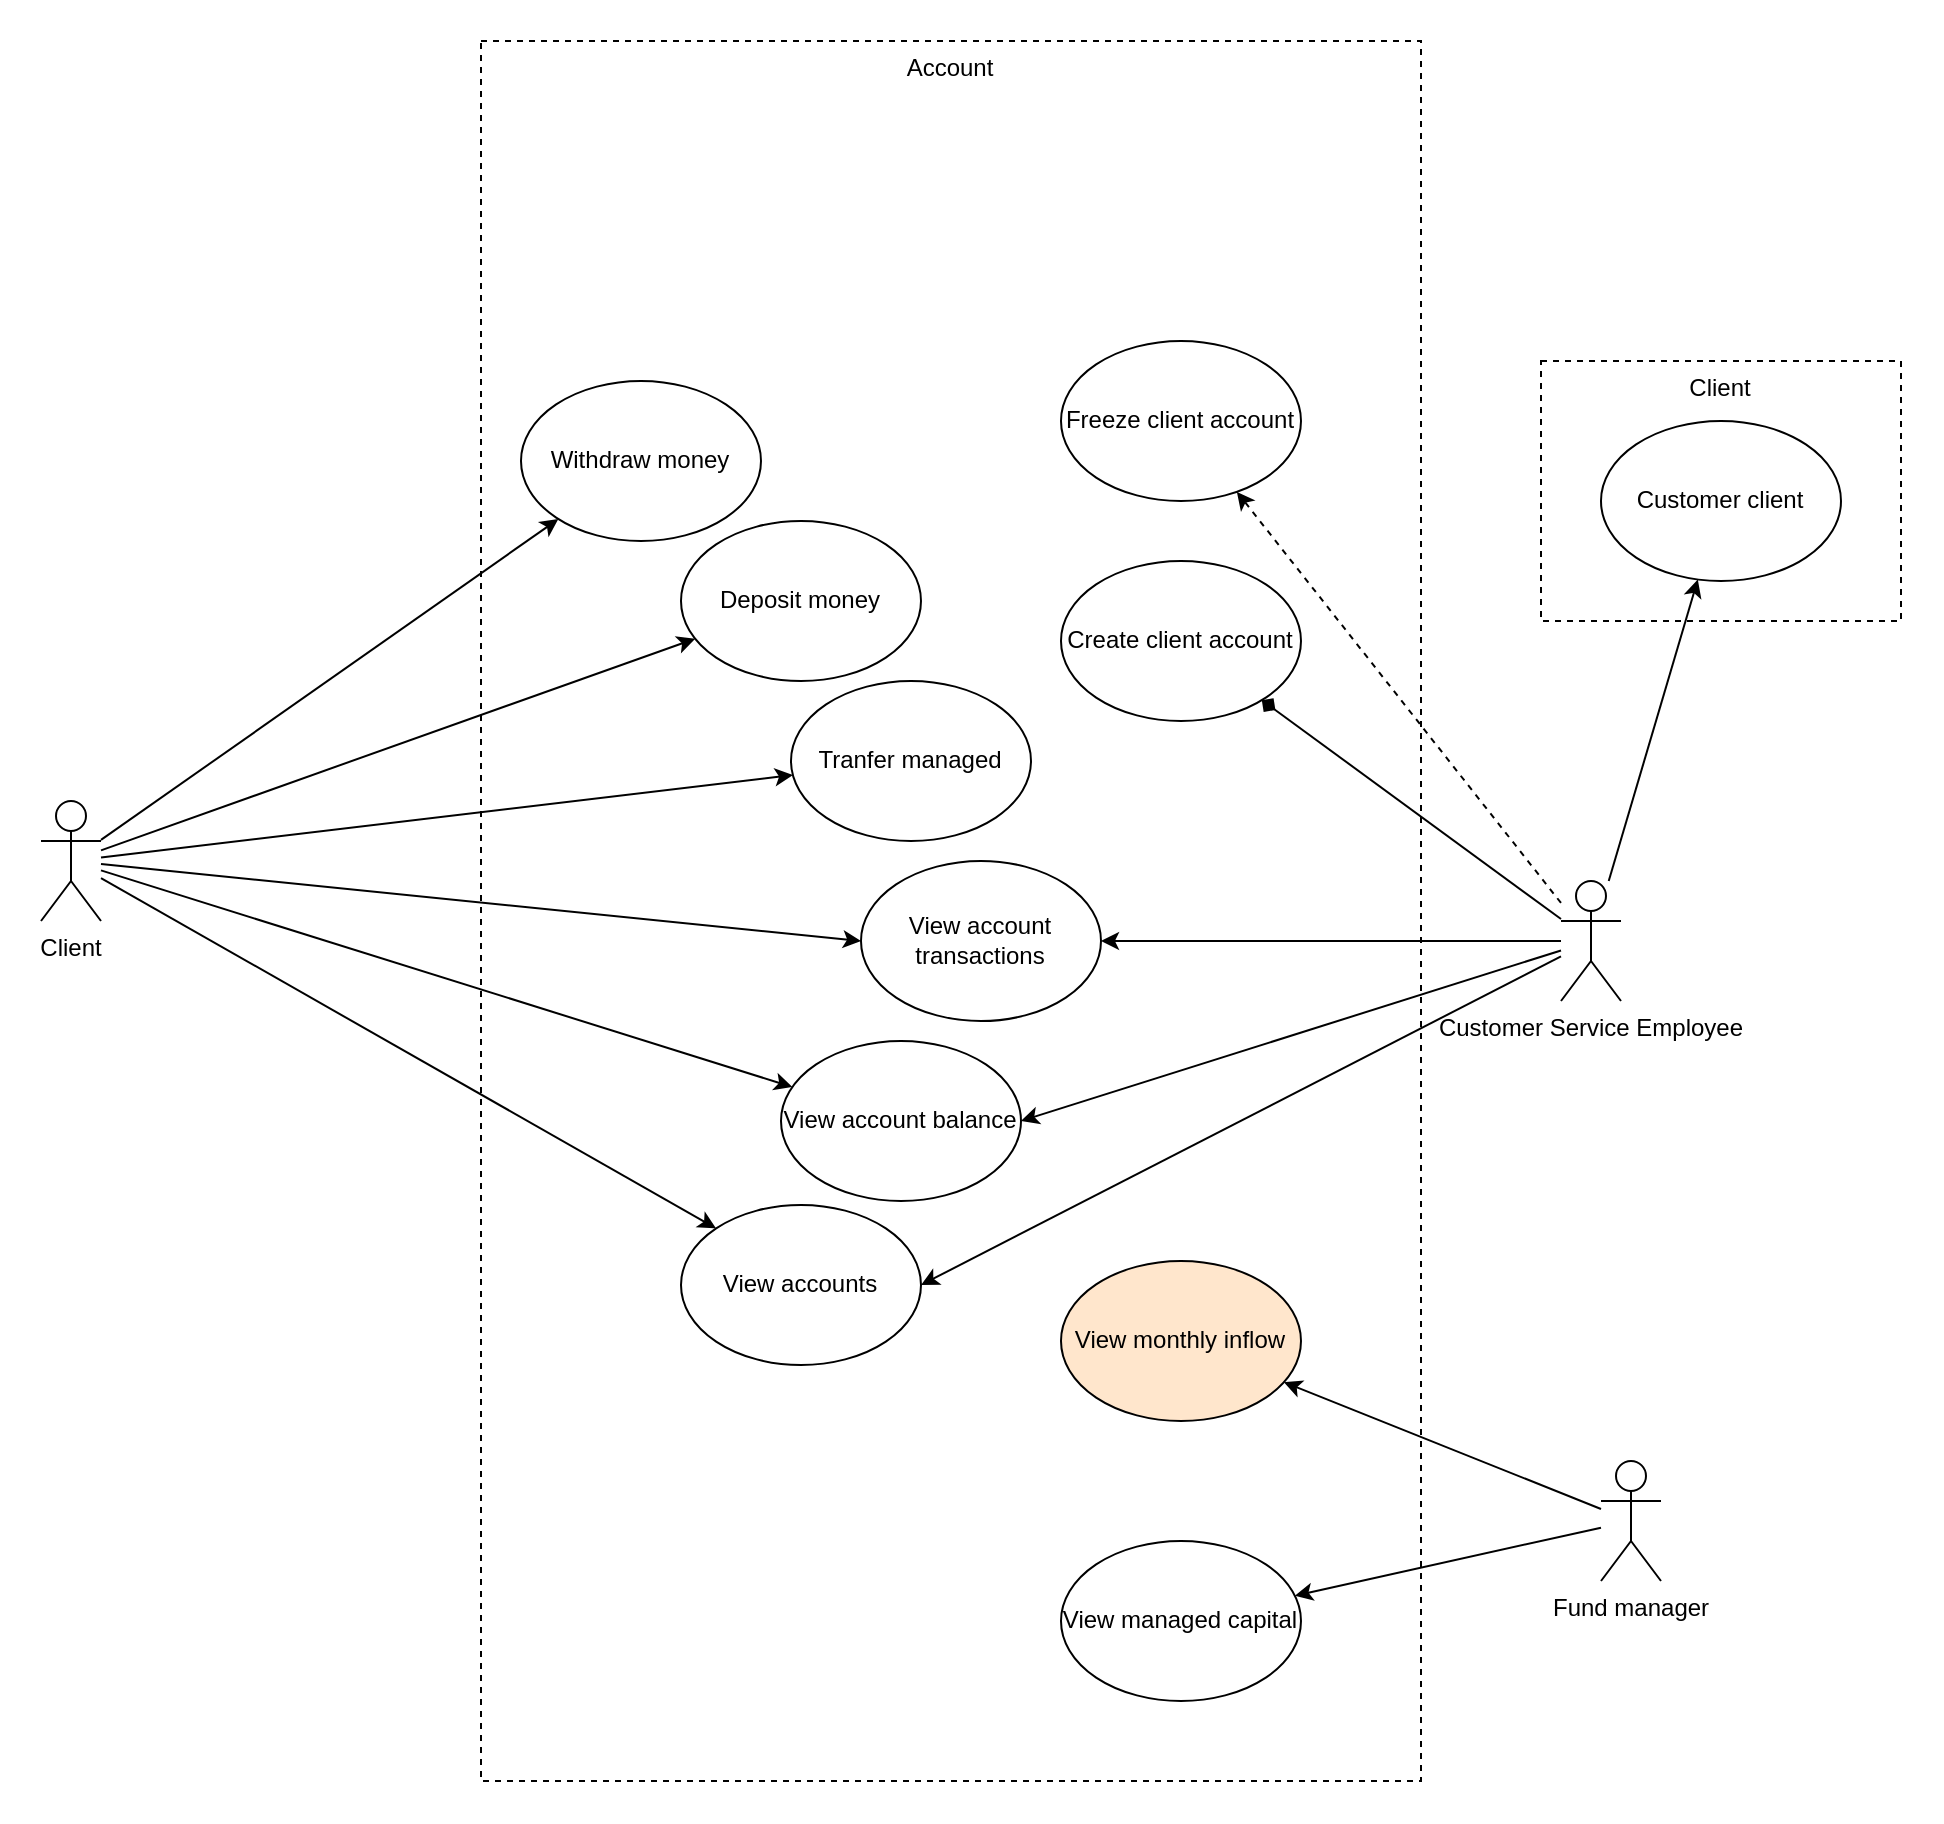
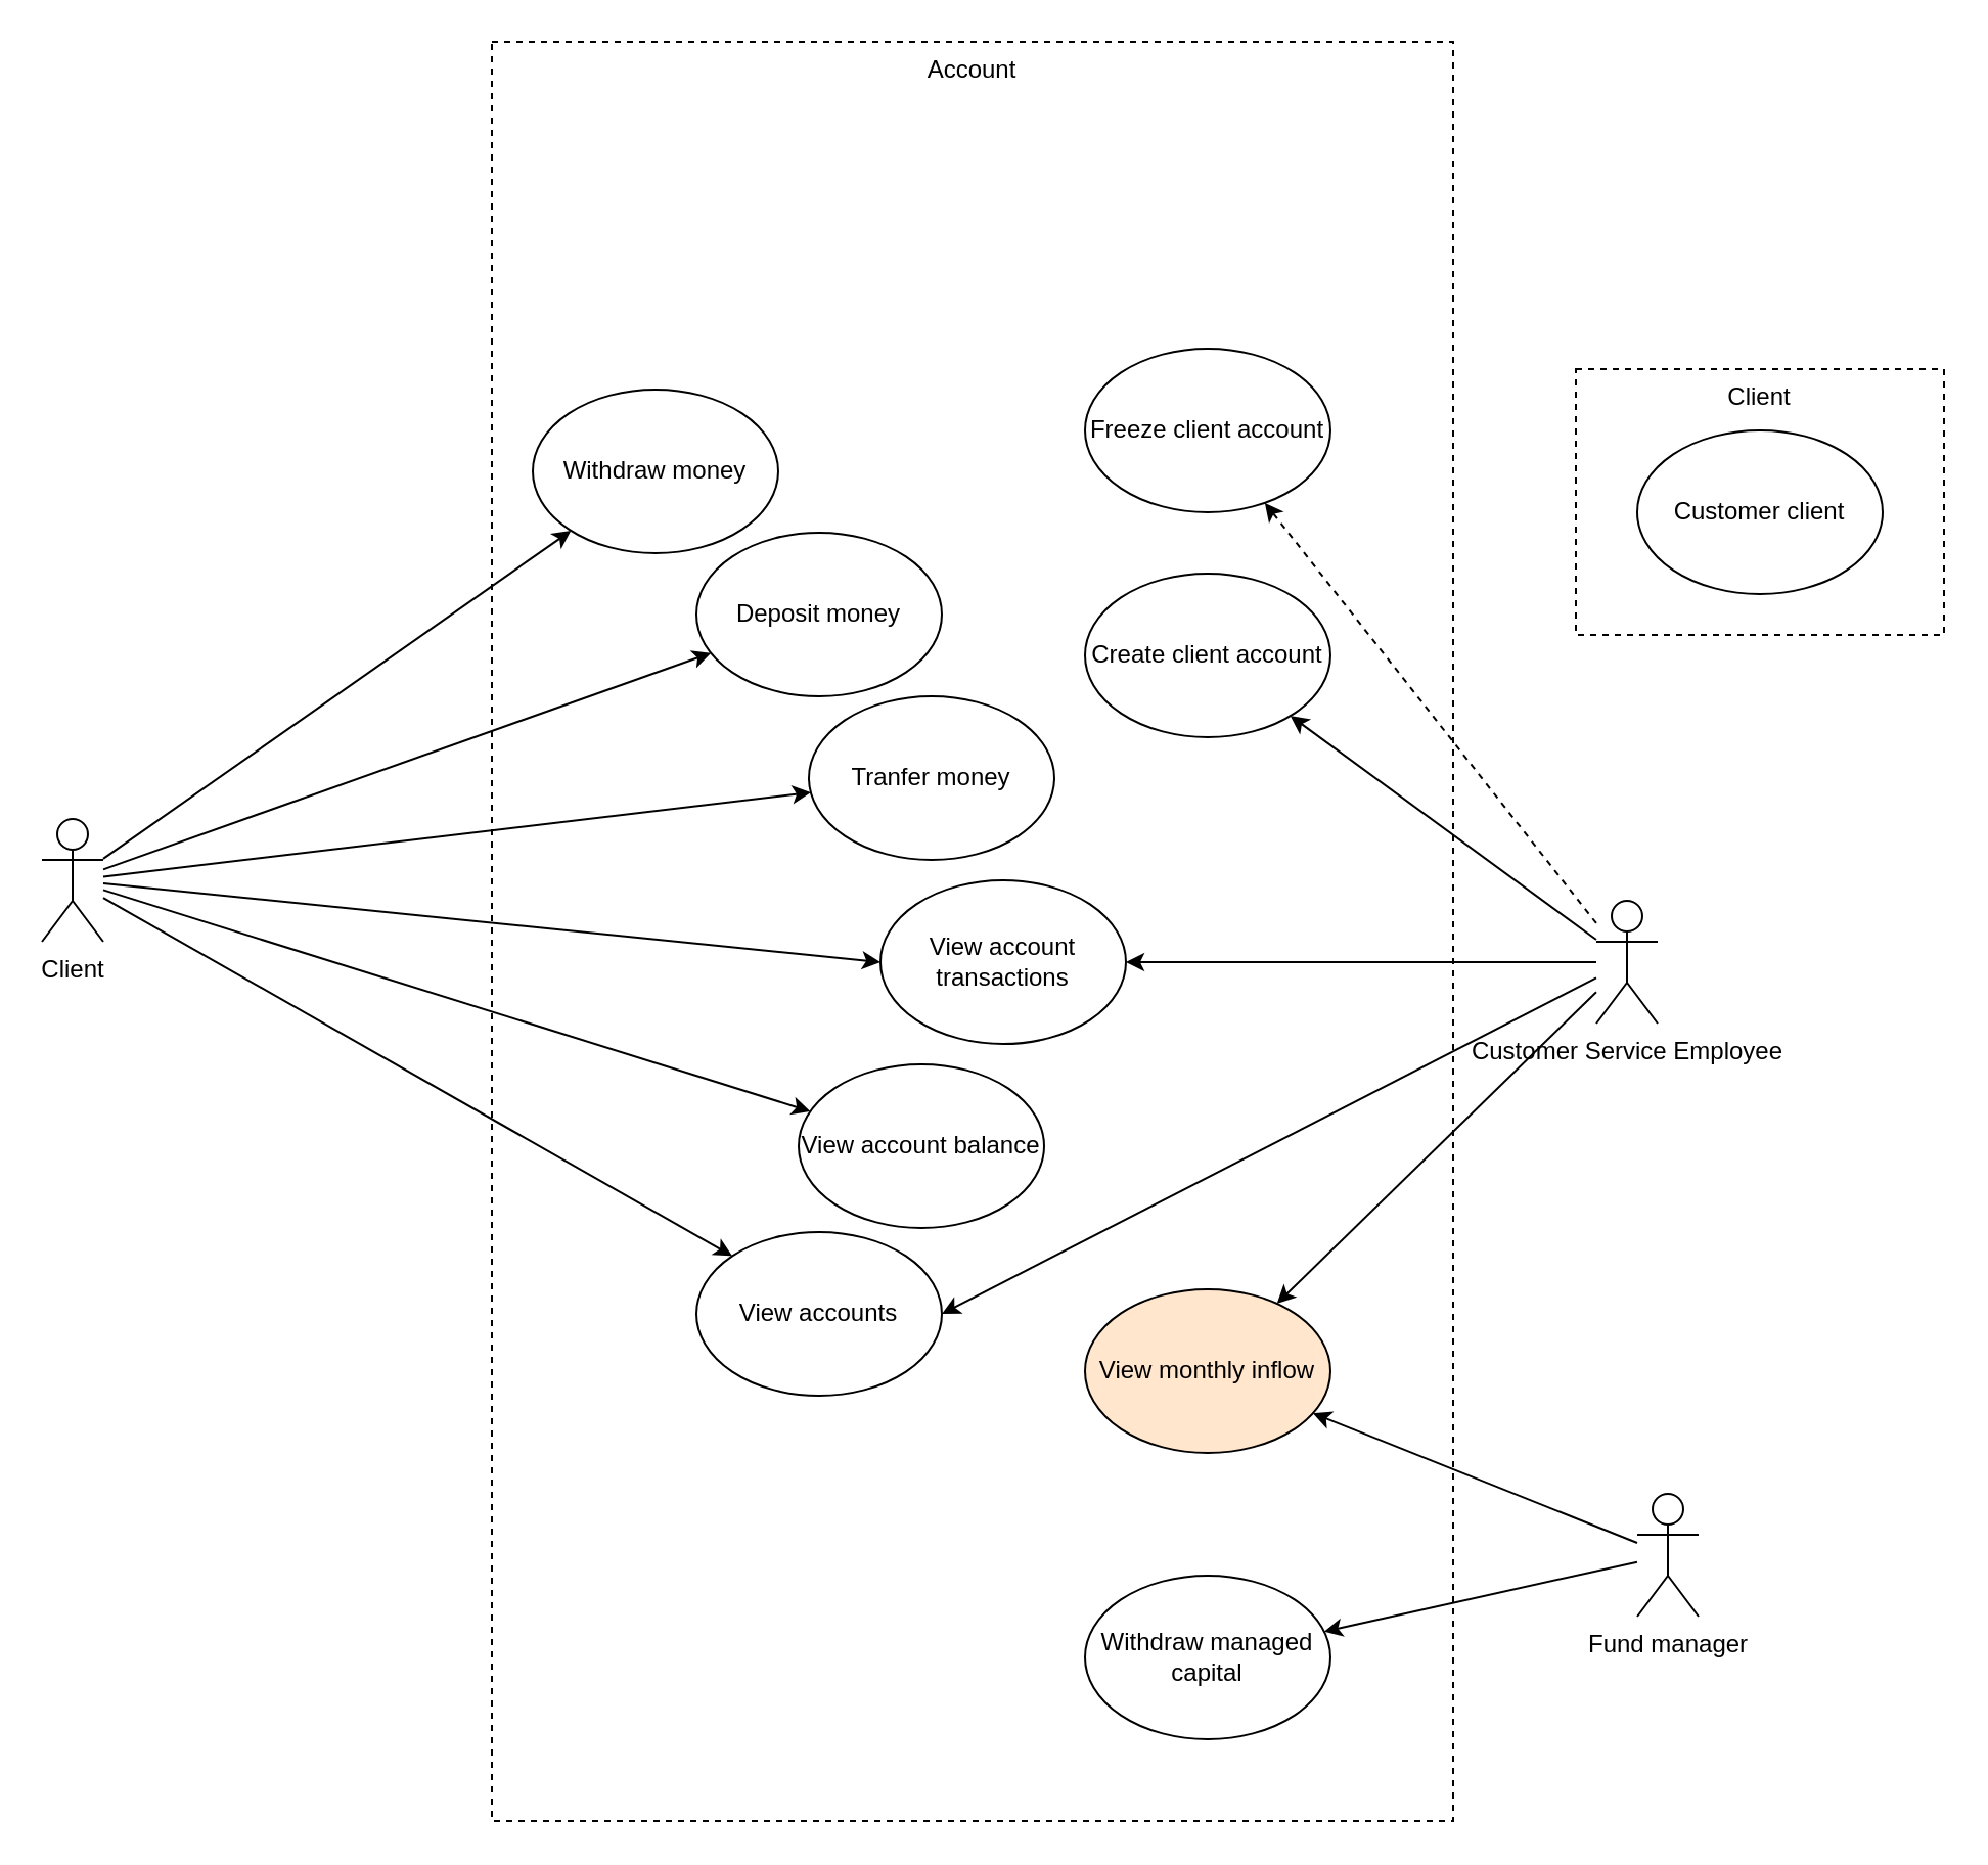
  <mxCell id="0" />
  <mxCell id="1" parent="0" />
  <mxCell id="2" value="Account" style="rounded=0;whiteSpace=wrap;html=1;fillColor=none;dashed=1;verticalAlign=top;" vertex="1" parent="1"><mxGeometry x="240" y="20" width="470" height="870" as="geometry" /></mxCell>
  <mxCell id="3" style="edgeStyle=none;rounded=0;orthogonalLoop=1;jettySize=auto;html=1;" edge="1" parent="1" source="9" target="10"><mxGeometry relative="1" as="geometry" /></mxCell>
  <mxCell id="4" style="edgeStyle=none;rounded=0;orthogonalLoop=1;jettySize=auto;html=1;" edge="1" parent="1" source="9" target="11"><mxGeometry relative="1" as="geometry" /></mxCell>
  <mxCell id="5" style="edgeStyle=none;rounded=0;orthogonalLoop=1;jettySize=auto;html=1;" edge="1" parent="1" source="9" target="12"><mxGeometry relative="1" as="geometry" /></mxCell>
  <mxCell id="6" style="edgeStyle=none;rounded=0;orthogonalLoop=1;jettySize=auto;html=1;entryX=0;entryY=0.5;entryDx=0;entryDy=0;" edge="1" parent="1" source="9" target="15"><mxGeometry relative="1" as="geometry" /></mxCell>
  <mxCell id="7" style="edgeStyle=none;rounded=0;orthogonalLoop=1;jettySize=auto;html=1;" edge="1" parent="1" source="9" target="13"><mxGeometry relative="1" as="geometry" /></mxCell>
  <mxCell id="8" style="edgeStyle=none;rounded=0;orthogonalLoop=1;jettySize=auto;html=1;entryX=0;entryY=0;entryDx=0;entryDy=0;" edge="1" parent="1" source="9" target="14"><mxGeometry relative="1" as="geometry" /></mxCell>
  <mxCell id="9" value="Client" style="shape=umlActor;verticalLabelPosition=bottom;verticalAlign=top;html=1;outlineConnect=0;" vertex="1" parent="1"><mxGeometry x="20" y="400" width="30" height="60" as="geometry" /></mxCell>
  <mxCell id="10" value="Withdraw money" style="ellipse;whiteSpace=wrap;html=1;" vertex="1" parent="1"><mxGeometry x="260" y="190" width="120" height="80" as="geometry" /></mxCell>
  <mxCell id="11" value="Deposit money" style="ellipse;whiteSpace=wrap;html=1;" vertex="1" parent="1"><mxGeometry x="340" y="260" width="120" height="80" as="geometry" /></mxCell>
- <mxCell id="12" value="Tranfer managed" style="ellipse;whiteSpace=wrap;html=1;" vertex="1" parent="1"><mxGeometry x="395" y="340" width="120" height="80" as="geometry" /></mxCell>
+ <mxCell id="12" value="Tranfer money" style="ellipse;whiteSpace=wrap;html=1;" vertex="1" parent="1"><mxGeometry x="395" y="340" width="120" height="80" as="geometry" /></mxCell>
  <mxCell id="13" value="View account balance" style="ellipse;whiteSpace=wrap;html=1;" vertex="1" parent="1"><mxGeometry x="390" y="520" width="120" height="80" as="geometry" /></mxCell>
  <mxCell id="14" value="View accounts" style="ellipse;whiteSpace=wrap;html=1;" vertex="1" parent="1"><mxGeometry x="340" y="602" width="120" height="80" as="geometry" /></mxCell>
  <mxCell id="15" value="View account&lt;br&gt;transactions" style="ellipse;whiteSpace=wrap;html=1;" vertex="1" parent="1"><mxGeometry x="430" y="430" width="120" height="80" as="geometry" /></mxCell>
  <mxCell id="16" style="edgeStyle=none;rounded=0;orthogonalLoop=1;jettySize=auto;html=1;" edge="1" parent="1" source="22" target="15"><mxGeometry relative="1" as="geometry" /></mxCell>
  <mxCell id="17" style="edgeStyle=none;rounded=0;orthogonalLoop=1;jettySize=auto;html=1;entryX=1;entryY=0.5;entryDx=0;entryDy=0;" edge="1" parent="1" source="22" target="14"><mxGeometry relative="1" as="geometry" /></mxCell>
- <mxCell id="18" style="edgeStyle=none;rounded=0;orthogonalLoop=1;jettySize=auto;html=1;entryX=1;entryY=0.5;entryDx=0;entryDy=0;" edge="1" parent="1" source="22" target="13"><mxGeometry relative="1" as="geometry" /></mxCell>
- <mxCell id="19" style="edgeStyle=none;rounded=0;orthogonalLoop=1;jettySize=auto;html=1;" edge="1" parent="1" source="22" target="23"><mxGeometry relative="1" as="geometry" /></mxCell>
- <mxCell id="20" style="edgeStyle=none;rounded=0;orthogonalLoop=1;jettySize=auto;html=1;endArrow=diamond;" edge="1" parent="1" source="22" target="24"><mxGeometry relative="1" as="geometry" /></mxCell>
+ <mxCell id="18" style="edgeStyle=none;rounded=0;orthogonalLoop=1;jettySize=auto;html=1;" edge="1" parent="1" source="22" target="30"><mxGeometry relative="1" as="geometry" /></mxCell>
+ <mxCell id="20" style="edgeStyle=none;rounded=0;orthogonalLoop=1;jettySize=auto;html=1;" edge="1" parent="1" source="22" target="24"><mxGeometry relative="1" as="geometry" /></mxCell>
  <mxCell id="21" style="edgeStyle=none;rounded=0;orthogonalLoop=1;jettySize=auto;html=1;dashed=1;" edge="1" parent="1" source="22" target="25"><mxGeometry relative="1" as="geometry" /></mxCell>
  <mxCell id="22" value="Customer Service Employee" style="shape=umlActor;verticalLabelPosition=bottom;verticalAlign=top;html=1;outlineConnect=0;" vertex="1" parent="1"><mxGeometry x="780" y="440" width="30" height="60" as="geometry" /></mxCell>
  <mxCell id="23" value="Customer client" style="ellipse;whiteSpace=wrap;html=1;" vertex="1" parent="1"><mxGeometry x="800" y="210" width="120" height="80" as="geometry" /></mxCell>
  <mxCell id="24" value="Create client account" style="ellipse;whiteSpace=wrap;html=1;" vertex="1" parent="1"><mxGeometry x="530" y="280" width="120" height="80" as="geometry" /></mxCell>
  <mxCell id="25" value="Freeze client account" style="ellipse;whiteSpace=wrap;html=1;" vertex="1" parent="1"><mxGeometry x="530" y="170" width="120" height="80" as="geometry" /></mxCell>
  <mxCell id="26" style="edgeStyle=none;rounded=0;orthogonalLoop=1;jettySize=auto;html=1;" edge="1" parent="1" source="28" target="29"><mxGeometry relative="1" as="geometry" /></mxCell>
  <mxCell id="27" style="edgeStyle=none;rounded=0;orthogonalLoop=1;jettySize=auto;html=1;" edge="1" parent="1" source="28" target="30"><mxGeometry relative="1" as="geometry" /></mxCell>
  <mxCell id="28" value="Fund manager" style="shape=umlActor;verticalLabelPosition=bottom;verticalAlign=top;html=1;outlineConnect=0;" vertex="1" parent="1"><mxGeometry x="800" y="730" width="30" height="60" as="geometry" /></mxCell>
- <mxCell id="29" value="View managed capital" style="ellipse;whiteSpace=wrap;html=1;" vertex="1" parent="1"><mxGeometry x="530" y="770" width="120" height="80" as="geometry" /></mxCell>
+ <mxCell id="29" value="Withdraw managed capital" style="ellipse;whiteSpace=wrap;html=1;" vertex="1" parent="1"><mxGeometry x="530" y="770" width="120" height="80" as="geometry" /></mxCell>
  <mxCell id="30" value="View monthly inflow" style="ellipse;whiteSpace=wrap;html=1;fillColor=#ffe6cc;" vertex="1" parent="1"><mxGeometry x="530" y="630" width="120" height="80" as="geometry" /></mxCell>
  <mxCell id="31" value="Client" style="rounded=0;whiteSpace=wrap;html=1;dashed=1;fillColor=none;verticalAlign=top;" vertex="1" parent="1"><mxGeometry x="770" y="180" width="180" height="130" as="geometry" /></mxCell>
